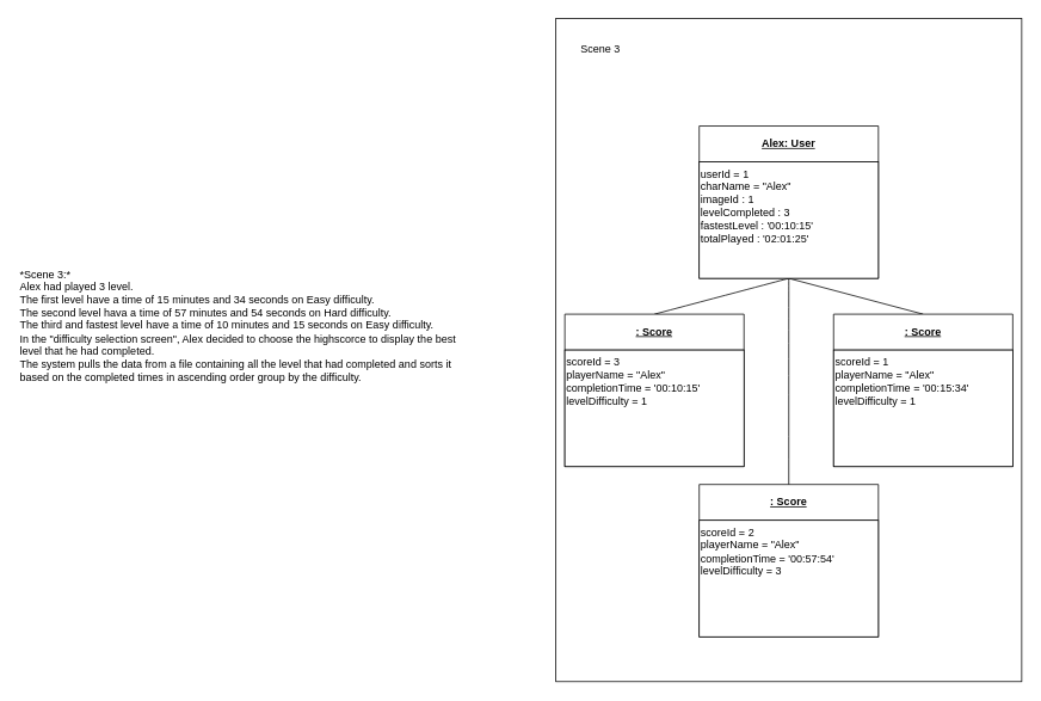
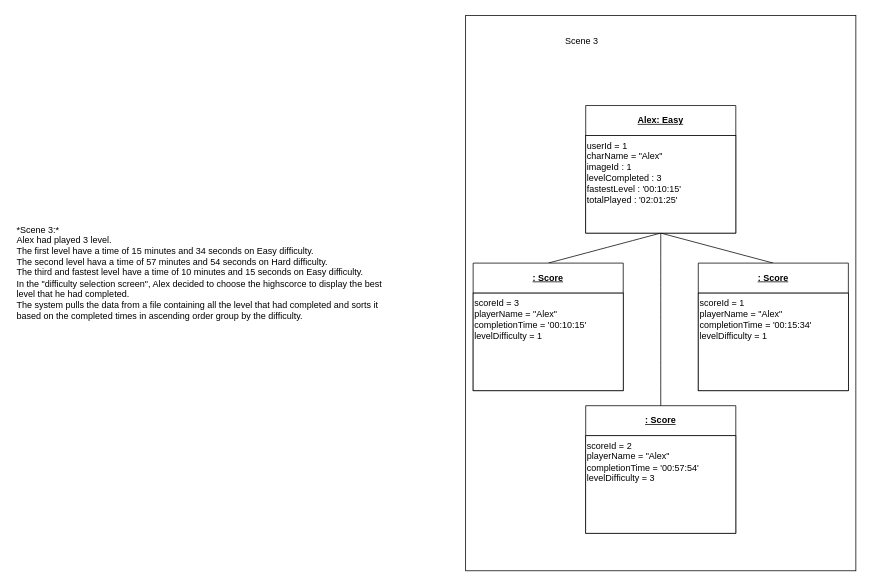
  <mxCell id="0" />
  <mxCell id="1" parent="0" />
  <mxCell id="2" value="" style="whiteSpace=wrap;html=1;fillColor=none;" parent="1" vertex="1"><mxGeometry x="620" y="20" width="520" height="740" as="geometry" /></mxCell>
  <mxCell id="3" style="edgeStyle=none;html=1;entryX=0.5;entryY=0;entryDx=0;entryDy=0;endArrow=none;endFill=0;exitX=0.5;exitY=1;exitDx=0;exitDy=0;" parent="1" source="6" target="7" edge="1"><mxGeometry relative="1" as="geometry" /></mxCell>
  <mxCell id="4" style="edgeStyle=none;curved=1;rounded=0;orthogonalLoop=1;jettySize=auto;html=1;entryX=0.5;entryY=0;entryDx=0;entryDy=0;endArrow=none;startSize=0;endSize=14;sourcePerimeterSpacing=0;targetPerimeterSpacing=0;endFill=0;exitX=0.5;exitY=1;exitDx=0;exitDy=0;" parent="1" source="5" target="11" edge="1"><mxGeometry relative="1" as="geometry" /></mxCell>
- <mxCell id="5" value="&lt;u&gt;Alex: User&lt;/u&gt;" style="swimlane;whiteSpace=wrap;html=1;startSize=40;" parent="1" vertex="1"><mxGeometry x="780" y="140" width="200" height="170" as="geometry" /></mxCell>
+ <mxCell id="5" value="&lt;u&gt;Alex: Easy&lt;/u&gt;" style="swimlane;whiteSpace=wrap;html=1;startSize=40;" parent="1" vertex="1"><mxGeometry x="780" y="140" width="200" height="170" as="geometry" /></mxCell>
  <mxCell id="6" value="userId = 1&lt;br&gt;charName = &quot;Alex&quot;&lt;br&gt;imageId : 1&lt;br&gt;levelCompleted : 3&lt;br&gt;fastestLevel : '00:10:15'&lt;br&gt;totalPlayed : '02:01:25'" style="rounded=0;whiteSpace=wrap;html=1;align=left;labelPosition=center;verticalLabelPosition=middle;verticalAlign=top;" parent="5" vertex="1"><mxGeometry y="40" width="200" height="130" as="geometry" /></mxCell>
  <mxCell id="7" value="&lt;u&gt;: Score&lt;/u&gt;" style="swimlane;whiteSpace=wrap;html=1;startSize=40;" parent="1" vertex="1"><mxGeometry x="930" y="350" width="200" height="170" as="geometry" /></mxCell>
  <mxCell id="8" value="scoreId = 1&lt;br&gt;playerName = &quot;Alex&quot;&lt;br&gt;completionTime = '00:15:34'&lt;br&gt;levelDifficulty = 1" style="rounded=0;whiteSpace=wrap;html=1;align=left;labelPosition=center;verticalLabelPosition=middle;verticalAlign=top;" parent="7" vertex="1"><mxGeometry y="40" width="200" height="130" as="geometry" /></mxCell>
  <mxCell id="9" value="" style="edgeStyle=none;html=1;dashed=1;endArrow=none;endFill=0;" parent="1" target="6" edge="1"><mxGeometry relative="1" as="geometry"><mxPoint x="903.75" y="310" as="sourcePoint" /></mxGeometry></mxCell>
- <mxCell id="10" value="Scene 3" style="text;strokeColor=none;fillColor=none;html=1;align=center;verticalAlign=middle;whiteSpace=wrap;rounded=0;" parent="1" vertex="1"><mxGeometry x="640" y="40" width="60" height="30" as="geometry" /></mxCell>
+ <mxCell id="10" value="Scene 3" style="text;strokeColor=none;fillColor=none;html=1;align=center;verticalAlign=middle;whiteSpace=wrap;rounded=0;" parent="1" vertex="1"><mxGeometry x="745" y="40" width="60" height="30" as="geometry" /></mxCell>
  <mxCell id="11" value="&lt;u&gt;: Score&lt;/u&gt;" style="swimlane;whiteSpace=wrap;html=1;startSize=40;" parent="1" vertex="1"><mxGeometry x="630" y="350" width="200" height="170" as="geometry" /></mxCell>
  <mxCell id="12" value="scoreId = 3&lt;br&gt;playerName = &quot;Alex&quot;&lt;br&gt;completionTime = '00:10:15'&lt;br&gt;levelDifficulty = 1" style="rounded=0;whiteSpace=wrap;html=1;align=left;labelPosition=center;verticalLabelPosition=middle;verticalAlign=top;" parent="11" vertex="1"><mxGeometry y="40" width="200" height="130" as="geometry" /></mxCell>
  <mxCell id="13" value="&lt;u&gt;: Score&lt;/u&gt;" style="swimlane;whiteSpace=wrap;html=1;startSize=40;" parent="1" vertex="1"><mxGeometry x="780" y="540" width="200" height="170" as="geometry" /></mxCell>
  <mxCell id="14" value="scoreId = 2&lt;br&gt;playerName = &quot;Alex&quot;&lt;br&gt;completionTime = '00:57:54'&lt;br&gt;levelDifficulty = 3" style="rounded=0;whiteSpace=wrap;html=1;align=left;labelPosition=center;verticalLabelPosition=middle;verticalAlign=top;" parent="13" vertex="1"><mxGeometry y="40" width="200" height="130" as="geometry" /></mxCell>
  <mxCell id="15" style="edgeStyle=none;curved=1;rounded=0;orthogonalLoop=1;jettySize=auto;html=1;entryX=0.5;entryY=0;entryDx=0;entryDy=0;endArrow=none;endFill=0;startSize=0;endSize=14;sourcePerimeterSpacing=0;targetPerimeterSpacing=0;" parent="1" source="6" target="13" edge="1"><mxGeometry relative="1" as="geometry" /></mxCell>
  <mxCell id="16" value="&lt;div&gt;*Scene 3:*&lt;/div&gt;&lt;div&gt;Alex had played 3 level.&lt;/div&gt;&lt;div&gt;&lt;div style=&quot;border-color: var(--border-color);&quot;&gt;The first level have a time of 15 minutes and 34 seconds on Easy difficulty.&lt;/div&gt;&lt;/div&gt;&lt;div&gt;The second level hava a time of 57 minutes and 54 seconds on Hard difficulty.&lt;/div&gt;&lt;div&gt;The third and fastest level have a time of 10 minutes and 15 seconds on Easy difficulty.&lt;br&gt;&lt;/div&gt;&lt;div&gt;&lt;span style=&quot;background-color: initial;&quot;&gt;In the &quot;difficulty selection screen&quot;, Alex decided to choose the highscorce to display the best level that he had completed.&lt;/span&gt;&lt;br&gt;&lt;/div&gt;&lt;div&gt;The system pulls the data from a file containing all the level that had completed and sorts it based on the completed times in ascending order group by the difficulty.&lt;/div&gt;&lt;div&gt;&lt;br&gt;&lt;/div&gt;" style="text;strokeColor=none;fillColor=none;html=1;align=left;verticalAlign=middle;whiteSpace=wrap;rounded=0;" parent="1" vertex="1"><mxGeometry x="20" y="170" width="490" height="400" as="geometry" /></mxCell>
